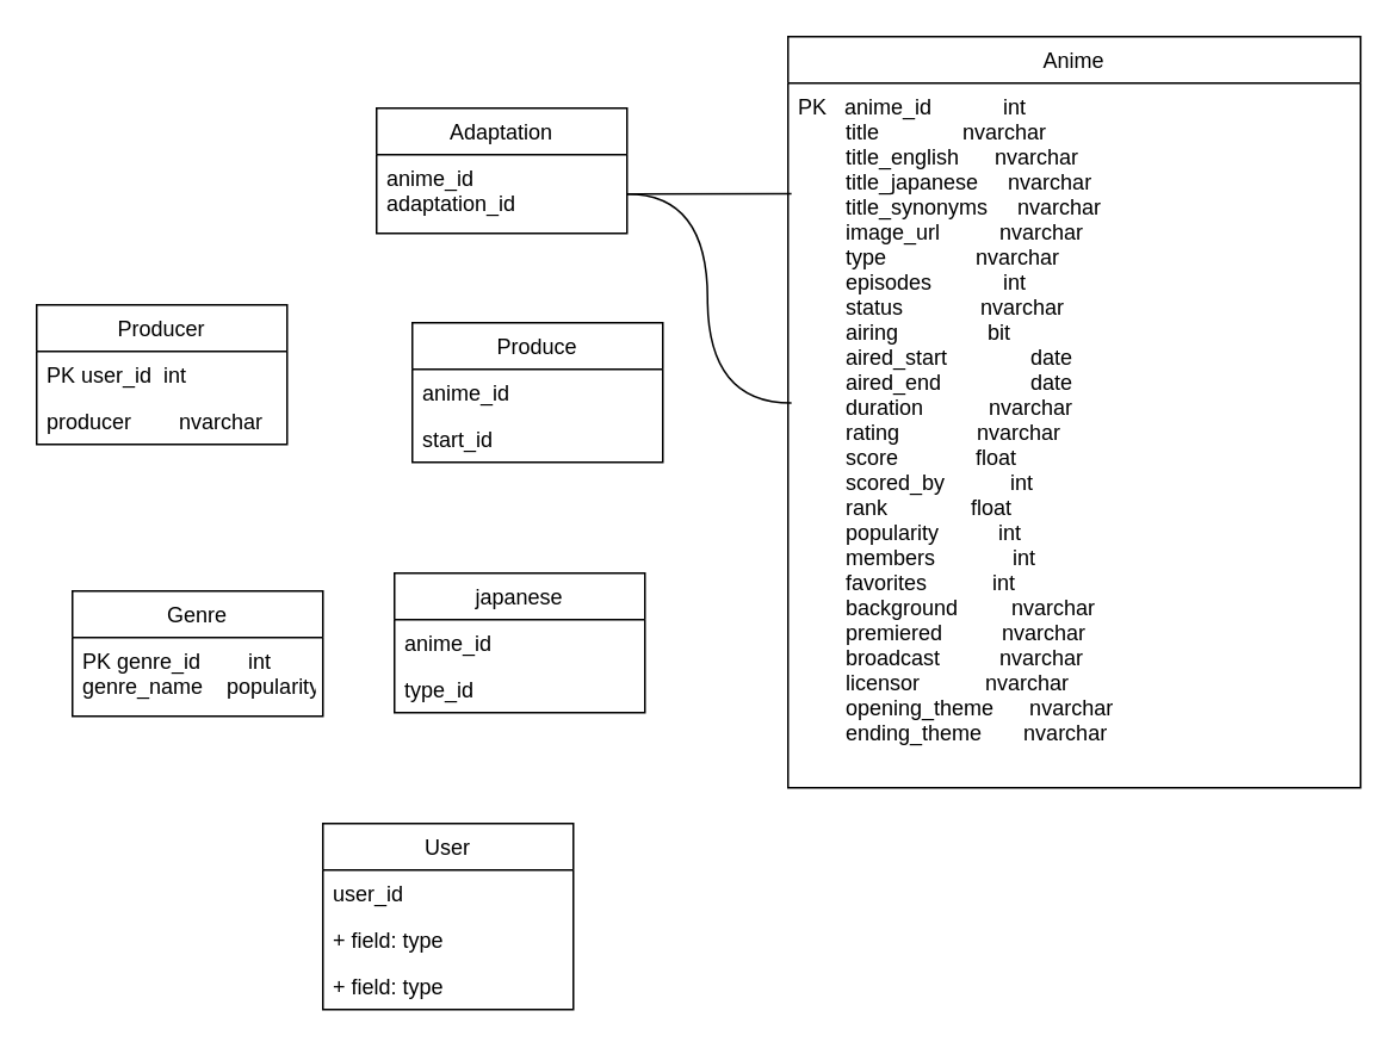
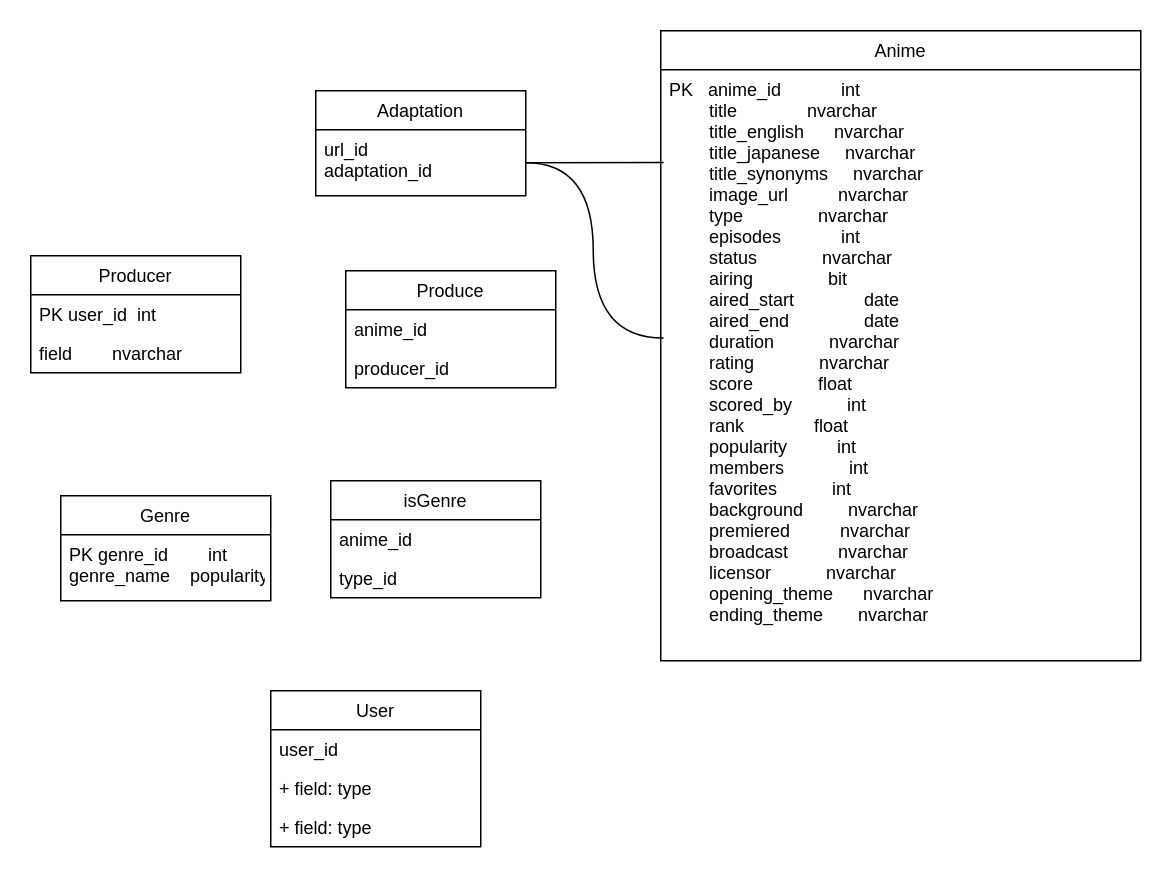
  <mxCell id="0" />
  <mxCell id="1" parent="0" />
  <mxCell id="2" value="Anime" style="swimlane;fontStyle=0;childLayout=stackLayout;horizontal=1;startSize=26;fillColor=none;horizontalStack=0;resizeParent=1;resizeParentMax=0;resizeLast=0;collapsible=1;marginBottom=0;" vertex="1" parent="1"><mxGeometry x="440" y="20" width="320" height="420" as="geometry" /></mxCell>
  <mxCell id="3" value="PK   anime_id            int&#10;        title              nvarchar&#10;        title_english      nvarchar&#10;        title_japanese     nvarchar&#10;        title_synonyms     nvarchar&#10;        image_url          nvarchar&#10;        type               nvarchar&#10;        episodes            int&#10;        status             nvarchar&#10;        airing               bit&#10;        aired_start              date&#10;        aired_end               date&#10;        duration           nvarchar&#10;        rating             nvarchar&#10;        score             float&#10;        scored_by           int&#10;        rank              float&#10;        popularity          int&#10;        members             int&#10;        favorites           int&#10;        background         nvarchar&#10;        premiered          nvarchar&#10;        broadcast          nvarchar&#10;        licensor           nvarchar&#10;        opening_theme      nvarchar&#10;        ending_theme       nvarchar" style="text;strokeColor=none;fillColor=none;align=left;verticalAlign=top;spacingLeft=4;spacingRight=4;overflow=hidden;rotatable=0;points=[[0,0.5],[1,0.5]];portConstraint=eastwest;" vertex="1" parent="2"><mxGeometry y="26" width="320" height="394" as="geometry" /></mxCell>
  <mxCell id="4" value="Adaptation" style="swimlane;fontStyle=0;childLayout=stackLayout;horizontal=1;startSize=26;fillColor=none;horizontalStack=0;resizeParent=1;resizeParentMax=0;resizeLast=0;collapsible=1;marginBottom=0;" vertex="1" parent="1"><mxGeometry x="210" y="60" width="140" height="70" as="geometry" /></mxCell>
- <mxCell id="5" value="anime_id&#10;adaptation_id&#10;" style="text;strokeColor=none;fillColor=none;align=left;verticalAlign=top;spacingLeft=4;spacingRight=4;overflow=hidden;rotatable=0;points=[[0,0.5],[1,0.5]];portConstraint=eastwest;" vertex="1" parent="4"><mxGeometry y="26" width="140" height="44" as="geometry" /></mxCell>
+ <mxCell id="5" value="url_id&#10;adaptation_id&#10;" style="text;strokeColor=none;fillColor=none;align=left;verticalAlign=top;spacingLeft=4;spacingRight=4;overflow=hidden;rotatable=0;points=[[0,0.5],[1,0.5]];portConstraint=eastwest;" vertex="1" parent="4"><mxGeometry y="26" width="140" height="44" as="geometry" /></mxCell>
  <mxCell id="6" style="edgeStyle=orthogonalEdgeStyle;curved=1;orthogonalLoop=1;jettySize=auto;html=1;entryX=0.006;entryY=0.157;entryDx=0;entryDy=0;entryPerimeter=0;endArrow=none;endFill=0;" edge="1" parent="1" source="5" target="3"><mxGeometry relative="1" as="geometry" /></mxCell>
  <mxCell id="7" style="edgeStyle=orthogonalEdgeStyle;curved=1;orthogonalLoop=1;jettySize=auto;html=1;entryX=0.006;entryY=0.454;entryDx=0;entryDy=0;entryPerimeter=0;endArrow=none;endFill=0;" edge="1" parent="1" source="5" target="3"><mxGeometry relative="1" as="geometry" /></mxCell>
  <mxCell id="8" value="Genre" style="swimlane;fontStyle=0;childLayout=stackLayout;horizontal=1;startSize=26;fillColor=none;horizontalStack=0;resizeParent=1;resizeParentMax=0;resizeLast=0;collapsible=1;marginBottom=0;" vertex="1" parent="1"><mxGeometry x="40" y="330" width="140" height="70" as="geometry" /></mxCell>
  <mxCell id="9" value="PK genre_id        int&#10;genre_name    popularity&#10;" style="text;strokeColor=none;fillColor=none;align=left;verticalAlign=top;spacingLeft=4;spacingRight=4;overflow=hidden;rotatable=0;points=[[0,0.5],[1,0.5]];portConstraint=eastwest;" vertex="1" parent="8"><mxGeometry y="26" width="140" height="44" as="geometry" /></mxCell>
  <mxCell id="10" value="Producer" style="swimlane;fontStyle=0;childLayout=stackLayout;horizontal=1;startSize=26;fillColor=none;horizontalStack=0;resizeParent=1;resizeParentMax=0;resizeLast=0;collapsible=1;marginBottom=0;" vertex="1" parent="1"><mxGeometry x="20" y="170" width="140" height="78" as="geometry" /></mxCell>
  <mxCell id="11" value="PK user_id  int" style="text;strokeColor=none;fillColor=none;align=left;verticalAlign=top;spacingLeft=4;spacingRight=4;overflow=hidden;rotatable=0;points=[[0,0.5],[1,0.5]];portConstraint=eastwest;" vertex="1" parent="10"><mxGeometry y="26" width="140" height="26" as="geometry" /></mxCell>
- <mxCell id="12" value="producer        nvarchar" style="text;strokeColor=none;fillColor=none;align=left;verticalAlign=top;spacingLeft=4;spacingRight=4;overflow=hidden;rotatable=0;points=[[0,0.5],[1,0.5]];portConstraint=eastwest;" vertex="1" parent="10"><mxGeometry y="52" width="140" height="26" as="geometry" /></mxCell>
+ <mxCell id="12" value="field        nvarchar" style="text;strokeColor=none;fillColor=none;align=left;verticalAlign=top;spacingLeft=4;spacingRight=4;overflow=hidden;rotatable=0;points=[[0,0.5],[1,0.5]];portConstraint=eastwest;" vertex="1" parent="10"><mxGeometry y="52" width="140" height="26" as="geometry" /></mxCell>
  <mxCell id="13" value="Produce" style="swimlane;fontStyle=0;childLayout=stackLayout;horizontal=1;startSize=26;fillColor=none;horizontalStack=0;resizeParent=1;resizeParentMax=0;resizeLast=0;collapsible=1;marginBottom=0;" vertex="1" parent="1"><mxGeometry x="230" y="180" width="140" height="78" as="geometry" /></mxCell>
  <mxCell id="14" value="anime_id" style="text;strokeColor=none;fillColor=none;align=left;verticalAlign=top;spacingLeft=4;spacingRight=4;overflow=hidden;rotatable=0;points=[[0,0.5],[1,0.5]];portConstraint=eastwest;" vertex="1" parent="13"><mxGeometry y="26" width="140" height="26" as="geometry" /></mxCell>
- <mxCell id="15" value="start_id" style="text;strokeColor=none;fillColor=none;align=left;verticalAlign=top;spacingLeft=4;spacingRight=4;overflow=hidden;rotatable=0;points=[[0,0.5],[1,0.5]];portConstraint=eastwest;" vertex="1" parent="13"><mxGeometry y="52" width="140" height="26" as="geometry" /></mxCell>
- <mxCell id="16" value="japanese" style="swimlane;fontStyle=0;childLayout=stackLayout;horizontal=1;startSize=26;fillColor=none;horizontalStack=0;resizeParent=1;resizeParentMax=0;resizeLast=0;collapsible=1;marginBottom=0;" vertex="1" parent="1"><mxGeometry x="220" y="320" width="140" height="78" as="geometry" /></mxCell>
+ <mxCell id="15" value="producer_id" style="text;strokeColor=none;fillColor=none;align=left;verticalAlign=top;spacingLeft=4;spacingRight=4;overflow=hidden;rotatable=0;points=[[0,0.5],[1,0.5]];portConstraint=eastwest;" vertex="1" parent="13"><mxGeometry y="52" width="140" height="26" as="geometry" /></mxCell>
+ <mxCell id="16" value="isGenre" style="swimlane;fontStyle=0;childLayout=stackLayout;horizontal=1;startSize=26;fillColor=none;horizontalStack=0;resizeParent=1;resizeParentMax=0;resizeLast=0;collapsible=1;marginBottom=0;" vertex="1" parent="1"><mxGeometry x="220" y="320" width="140" height="78" as="geometry" /></mxCell>
  <mxCell id="17" value="anime_id" style="text;strokeColor=none;fillColor=none;align=left;verticalAlign=top;spacingLeft=4;spacingRight=4;overflow=hidden;rotatable=0;points=[[0,0.5],[1,0.5]];portConstraint=eastwest;" vertex="1" parent="16"><mxGeometry y="26" width="140" height="26" as="geometry" /></mxCell>
  <mxCell id="18" value="type_id" style="text;strokeColor=none;fillColor=none;align=left;verticalAlign=top;spacingLeft=4;spacingRight=4;overflow=hidden;rotatable=0;points=[[0,0.5],[1,0.5]];portConstraint=eastwest;" vertex="1" parent="16"><mxGeometry y="52" width="140" height="26" as="geometry" /></mxCell>
  <mxCell id="19" value="User" style="swimlane;fontStyle=0;childLayout=stackLayout;horizontal=1;startSize=26;fillColor=none;horizontalStack=0;resizeParent=1;resizeParentMax=0;resizeLast=0;collapsible=1;marginBottom=0;" vertex="1" parent="1"><mxGeometry x="180" y="460" width="140" height="104" as="geometry" /></mxCell>
  <mxCell id="20" value="user_id" style="text;strokeColor=none;fillColor=none;align=left;verticalAlign=top;spacingLeft=4;spacingRight=4;overflow=hidden;rotatable=0;points=[[0,0.5],[1,0.5]];portConstraint=eastwest;" vertex="1" parent="19"><mxGeometry y="26" width="140" height="26" as="geometry" /></mxCell>
  <mxCell id="21" value="+ field: type" style="text;strokeColor=none;fillColor=none;align=left;verticalAlign=top;spacingLeft=4;spacingRight=4;overflow=hidden;rotatable=0;points=[[0,0.5],[1,0.5]];portConstraint=eastwest;" vertex="1" parent="19"><mxGeometry y="52" width="140" height="26" as="geometry" /></mxCell>
  <mxCell id="22" value="+ field: type" style="text;strokeColor=none;fillColor=none;align=left;verticalAlign=top;spacingLeft=4;spacingRight=4;overflow=hidden;rotatable=0;points=[[0,0.5],[1,0.5]];portConstraint=eastwest;" vertex="1" parent="19"><mxGeometry y="78" width="140" height="26" as="geometry" /></mxCell>
